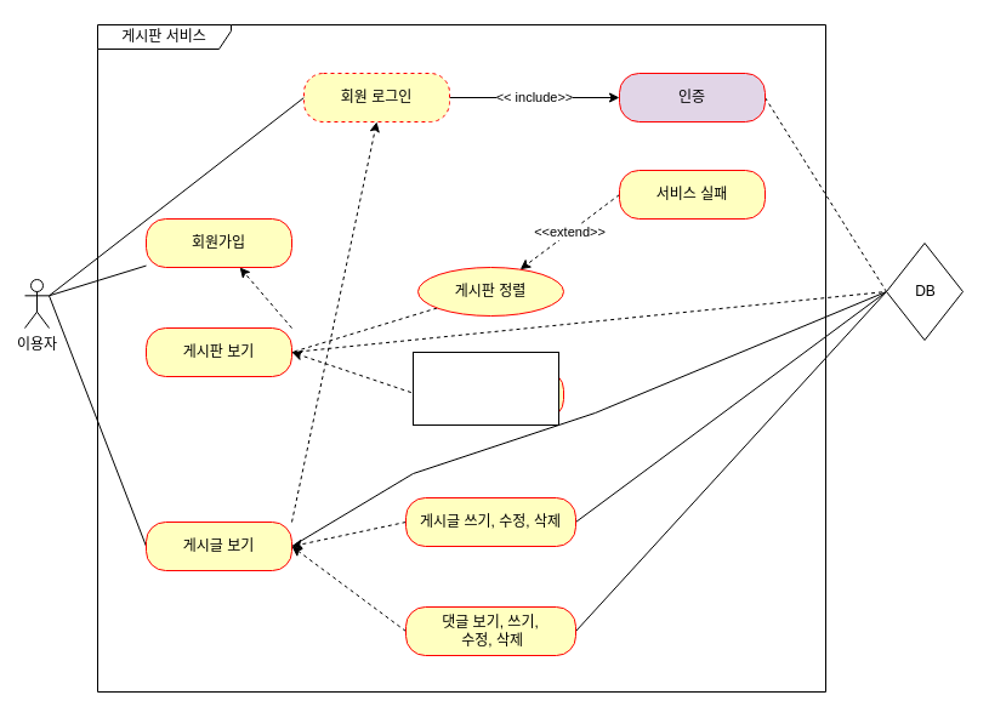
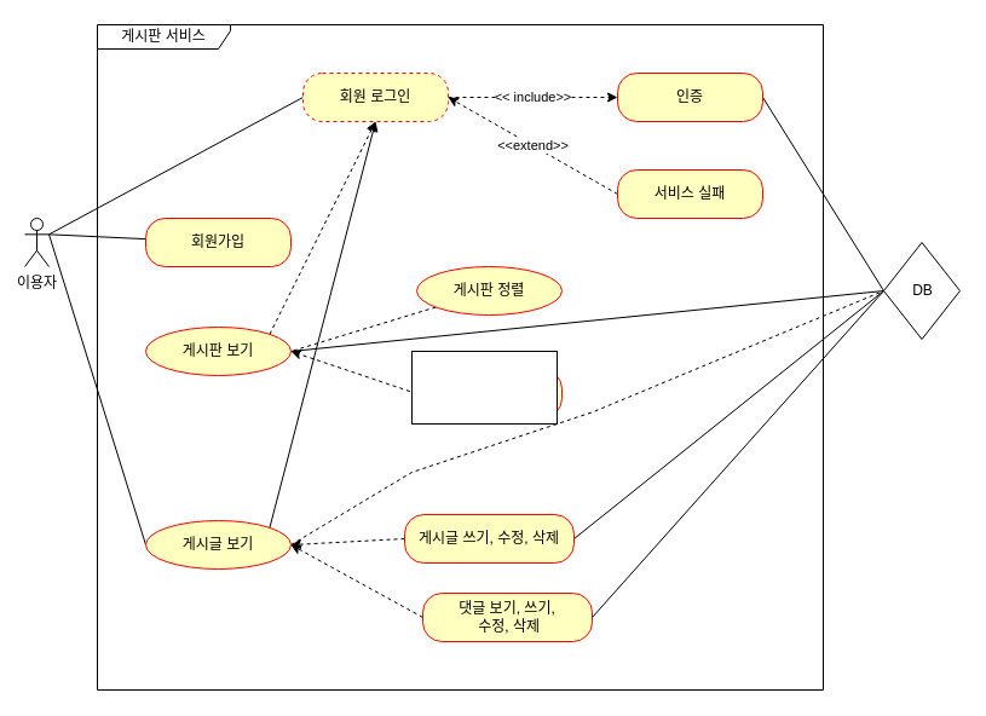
  <mxCell id="0" />
  <mxCell id="1" parent="0" />
- <mxCell id="2" value="이용자" style="shape=umlActor;verticalLabelPosition=bottom;verticalAlign=top;html=1;outlineConnect=0;" vertex="1" parent="1"><mxGeometry x="20" y="230" width="20" height="40" as="geometry" /></mxCell>
+ <mxCell id="2" value="이용자" style="shape=umlActor;verticalLabelPosition=bottom;verticalAlign=top;html=1;outlineConnect=0;" vertex="1" parent="1"><mxGeometry x="20" y="180" width="20" height="40" as="geometry" /></mxCell>
  <mxCell id="3" value="게시판 서비스" style="shape=umlFrame;whiteSpace=wrap;html=1;width=110;height=20;" vertex="1" parent="1"><mxGeometry x="80" y="20" width="600" height="550" as="geometry" /></mxCell>
  <mxCell id="4" style="rounded=0;orthogonalLoop=1;jettySize=auto;html=1;entryX=1;entryY=0.333;entryDx=0;entryDy=0;entryPerimeter=0;endArrow=none;endFill=0;" edge="1" parent="1" source="5" target="2"><mxGeometry relative="1" as="geometry" /></mxCell>
  <mxCell id="5" value="회원가입" style="rounded=1;whiteSpace=wrap;html=1;arcSize=40;fontColor=#000000;fillColor=#ffffc0;strokeColor=#ff0000;" vertex="1" parent="1"><mxGeometry x="120" y="180" width="120" height="40" as="geometry" /></mxCell>
- <mxCell id="6" style="edgeStyle=none;rounded=0;orthogonalLoop=1;jettySize=auto;html=1;exitX=1;exitY=0;exitDx=0;exitDy=0;dashed=1;endArrow=classic;endFill=1;" edge="1" parent="1" source="8" target="5"><mxGeometry relative="1" as="geometry" /></mxCell>
- <mxCell id="7" style="edgeStyle=none;rounded=0;orthogonalLoop=1;jettySize=auto;html=1;exitX=1;exitY=0.5;exitDx=0;exitDy=0;entryX=0;entryY=0.5;entryDx=0;entryDy=0;endArrow=none;endFill=0;dashed=1;" edge="1" parent="1" source="8" target="30"><mxGeometry relative="1" as="geometry" /></mxCell>
- <mxCell id="8" value="게시판 보기" style="rounded=1;whiteSpace=wrap;html=1;arcSize=40;fontColor=#000000;fillColor=#ffffc0;strokeColor=#ff0000;" vertex="1" parent="1"><mxGeometry x="120" y="270" width="120" height="40" as="geometry" /></mxCell>
+ <mxCell id="6" style="edgeStyle=none;rounded=0;orthogonalLoop=1;jettySize=auto;html=1;exitX=1;exitY=0;exitDx=0;exitDy=0;entryX=0.5;entryY=1;entryDx=0;entryDy=0;dashed=1;endArrow=classic;endFill=1;" edge="1" parent="1" source="8" target="15"><mxGeometry relative="1" as="geometry" /></mxCell>
+ <mxCell id="7" style="edgeStyle=none;rounded=0;orthogonalLoop=1;jettySize=auto;html=1;exitX=1;exitY=0.5;exitDx=0;exitDy=0;entryX=0;entryY=0.5;entryDx=0;entryDy=0;endArrow=none;endFill=0;" edge="1" parent="1" source="8" target="30"><mxGeometry relative="1" as="geometry" /></mxCell>
+ <mxCell id="8" value="게시판 보기" style="ellipse;whiteSpace=wrap;html=1;arcSize=40;fontColor=#000000;fillColor=#ffffc0;strokeColor=#ff0000;" vertex="1" parent="1"><mxGeometry x="120" y="270" width="120" height="40" as="geometry" /></mxCell>
  <mxCell id="9" style="edgeStyle=none;rounded=0;orthogonalLoop=1;jettySize=auto;html=1;entryX=1;entryY=0.333;entryDx=0;entryDy=0;entryPerimeter=0;endArrow=none;endFill=0;exitX=0;exitY=0.5;exitDx=0;exitDy=0;" edge="1" parent="1" source="12" target="2"><mxGeometry relative="1" as="geometry" /></mxCell>
- <mxCell id="10" style="edgeStyle=none;rounded=0;orthogonalLoop=1;jettySize=auto;html=1;exitX=1;exitY=0;exitDx=0;exitDy=0;entryX=0.5;entryY=1;entryDx=0;entryDy=0;dashed=1;endArrow=classic;endFill=1;" edge="1" parent="1" source="12" target="15"><mxGeometry relative="1" as="geometry" /></mxCell>
- <mxCell id="11" style="edgeStyle=none;rounded=0;orthogonalLoop=1;jettySize=auto;html=1;exitX=1;exitY=0.5;exitDx=0;exitDy=0;entryX=0;entryY=0.5;entryDx=0;entryDy=0;endArrow=none;endFill=0;" edge="1" parent="1" source="12" target="30"><mxGeometry relative="1" as="geometry"><Array as="points"><mxPoint x="340" y="390" /><mxPoint x="490" y="340" /></Array></mxGeometry></mxCell>
- <mxCell id="12" value="게시글 보기" style="rounded=1;whiteSpace=wrap;html=1;arcSize=40;fontColor=#000000;fillColor=#ffffc0;strokeColor=#ff0000;" vertex="1" parent="1"><mxGeometry x="120" y="430" width="120" height="40" as="geometry" /></mxCell>
+ <mxCell id="10" style="edgeStyle=none;rounded=0;orthogonalLoop=1;jettySize=auto;html=1;exitX=1;exitY=0;exitDx=0;exitDy=0;entryX=0.5;entryY=1;entryDx=0;entryDy=0;dashed=0;endArrow=classic;endFill=1;" edge="1" parent="1" source="12" target="15"><mxGeometry relative="1" as="geometry" /></mxCell>
+ <mxCell id="11" style="edgeStyle=none;rounded=0;orthogonalLoop=1;jettySize=auto;html=1;exitX=1;exitY=0.5;exitDx=0;exitDy=0;entryX=0;entryY=0.5;entryDx=0;entryDy=0;endArrow=none;endFill=0;dashed=1;" edge="1" parent="1" source="12" target="30"><mxGeometry relative="1" as="geometry"><Array as="points"><mxPoint x="340" y="390" /><mxPoint x="490" y="340" /></Array></mxGeometry></mxCell>
+ <mxCell id="12" value="게시글 보기" style="ellipse;whiteSpace=wrap;html=1;arcSize=40;fontColor=#000000;fillColor=#ffffc0;strokeColor=#ff0000;" vertex="1" parent="1"><mxGeometry x="120" y="430" width="120" height="40" as="geometry" /></mxCell>
  <mxCell id="13" style="edgeStyle=none;rounded=0;orthogonalLoop=1;jettySize=auto;html=1;entryX=1;entryY=0.333;entryDx=0;entryDy=0;entryPerimeter=0;endArrow=none;endFill=0;exitX=0;exitY=0.5;exitDx=0;exitDy=0;" edge="1" parent="1" source="15" target="2"><mxGeometry relative="1" as="geometry" /></mxCell>
- <mxCell id="14" value="&amp;lt;&amp;lt; include&amp;gt;&amp;gt;" style="edgeStyle=none;rounded=0;orthogonalLoop=1;jettySize=auto;html=1;endArrow=classic;endFill=1;dashed=0;" edge="1" parent="1" source="15" target="17"><mxGeometry relative="1" as="geometry"><Array as="points"><mxPoint x="460" y="80" /></Array></mxGeometry></mxCell>
+ <mxCell id="14" value="&amp;lt;&amp;lt; include&amp;gt;&amp;gt;" style="edgeStyle=none;rounded=0;orthogonalLoop=1;jettySize=auto;html=1;endArrow=classic;endFill=1;dashed=1;" edge="1" parent="1" source="15" target="17"><mxGeometry relative="1" as="geometry"><Array as="points"><mxPoint x="460" y="80" /></Array></mxGeometry></mxCell>
  <mxCell id="15" value="회원 로그인" style="rounded=1;whiteSpace=wrap;html=1;arcSize=40;fontColor=#000000;fillColor=#ffffc0;strokeColor=#ff0000;dashed=1;" vertex="1" parent="1"><mxGeometry x="250" y="60" width="120" height="40" as="geometry" /></mxCell>
- <mxCell id="16" style="edgeStyle=none;rounded=0;orthogonalLoop=1;jettySize=auto;html=1;exitX=1;exitY=0.5;exitDx=0;exitDy=0;entryX=0;entryY=0.5;entryDx=0;entryDy=0;endArrow=none;endFill=0;dashed=1;" edge="1" parent="1" source="17" target="30"><mxGeometry relative="1" as="geometry" /></mxCell>
- <mxCell id="17" value="인증" style="rounded=1;whiteSpace=wrap;html=1;arcSize=40;fontColor=#000000;fillColor=#e1d5e7;strokeColor=#ff0000;" vertex="1" parent="1"><mxGeometry x="510" y="60" width="120" height="40" as="geometry" /></mxCell>
- <mxCell id="18" value="&amp;lt;&amp;lt;extend&amp;gt;&amp;gt;" style="edgeStyle=none;rounded=0;orthogonalLoop=1;jettySize=auto;html=1;endArrow=classic;endFill=1;exitX=0;exitY=0.5;exitDx=0;exitDy=0;dashed=1;" edge="1" parent="1" source="19" target="21"><mxGeometry relative="1" as="geometry" /></mxCell>
+ <mxCell id="16" style="edgeStyle=none;rounded=0;orthogonalLoop=1;jettySize=auto;html=1;exitX=1;exitY=0.5;exitDx=0;exitDy=0;entryX=0;entryY=0.5;entryDx=0;entryDy=0;endArrow=none;endFill=0;" edge="1" parent="1" source="17" target="30"><mxGeometry relative="1" as="geometry" /></mxCell>
+ <mxCell id="17" value="인증" style="rounded=1;whiteSpace=wrap;html=1;arcSize=40;fontColor=#000000;fillColor=#ffffc0;strokeColor=#ff0000;" vertex="1" parent="1"><mxGeometry x="510" y="60" width="120" height="40" as="geometry" /></mxCell>
+ <mxCell id="18" value="&amp;lt;&amp;lt;extend&amp;gt;&amp;gt;" style="edgeStyle=none;rounded=0;orthogonalLoop=1;jettySize=auto;html=1;entryX=1;entryY=0.5;entryDx=0;entryDy=0;endArrow=classic;endFill=1;exitX=0;exitY=0.5;exitDx=0;exitDy=0;dashed=1;" edge="1" parent="1" source="19" target="15"><mxGeometry relative="1" as="geometry" /></mxCell>
  <mxCell id="19" value="서비스 실패" style="rounded=1;whiteSpace=wrap;html=1;arcSize=40;fontColor=#000000;fillColor=#ffffc0;strokeColor=#ff0000;" vertex="1" parent="1"><mxGeometry x="510" y="140" width="120" height="40" as="geometry" /></mxCell>
  <mxCell id="20" style="edgeStyle=none;rounded=0;orthogonalLoop=1;jettySize=auto;html=1;entryX=1;entryY=0.5;entryDx=0;entryDy=0;dashed=1;endArrow=none;endFill=1;" edge="1" parent="1" source="21" target="8"><mxGeometry relative="1" as="geometry" /></mxCell>
  <mxCell id="21" value="게시판 정렬" style="ellipse;whiteSpace=wrap;html=1;arcSize=40;fontColor=#000000;fillColor=#ffffc0;strokeColor=#ff0000;" vertex="1" parent="1"><mxGeometry x="344" y="220" width="120" height="40" as="geometry" /></mxCell>
  <mxCell id="22" style="edgeStyle=none;rounded=0;orthogonalLoop=1;jettySize=auto;html=1;exitX=0;exitY=0.5;exitDx=0;exitDy=0;entryX=1;entryY=0.5;entryDx=0;entryDy=0;dashed=1;endArrow=classic;endFill=1;" edge="1" parent="1" source="23" target="8"><mxGeometry relative="1" as="geometry" /></mxCell>
  <mxCell id="23" value="게시판 검색" style="rounded=1;whiteSpace=wrap;html=1;arcSize=40;fontColor=#000000;fillColor=#ffffc0;strokeColor=#ff0000;" vertex="1" parent="1"><mxGeometry x="344" y="305" width="120" height="40" as="geometry" /></mxCell>
  <mxCell id="24" style="edgeStyle=none;rounded=0;orthogonalLoop=1;jettySize=auto;html=1;exitX=0;exitY=0.5;exitDx=0;exitDy=0;entryX=1;entryY=0.5;entryDx=0;entryDy=0;dashed=1;endArrow=classic;endFill=1;" edge="1" parent="1" source="26" target="12"><mxGeometry relative="1" as="geometry" /></mxCell>
  <mxCell id="25" style="edgeStyle=none;rounded=0;orthogonalLoop=1;jettySize=auto;html=1;exitX=1;exitY=0.5;exitDx=0;exitDy=0;entryX=0;entryY=0.5;entryDx=0;entryDy=0;endArrow=none;endFill=0;" edge="1" parent="1" source="26" target="30"><mxGeometry relative="1" as="geometry" /></mxCell>
- <mxCell id="26" value="게시글 쓰기, 수정, 삭제" style="rounded=1;whiteSpace=wrap;html=1;arcSize=40;fontColor=#000000;fillColor=#ffffc0;strokeColor=#ff0000;" vertex="1" parent="1"><mxGeometry x="334" y="410" width="140" height="40" as="geometry" /></mxCell>
+ <mxCell id="26" value="게시글 쓰기, 수정, 삭제" style="rounded=1;whiteSpace=wrap;html=1;arcSize=40;fontColor=#000000;fillColor=#ffffc0;strokeColor=#ff0000;" vertex="1" parent="1"><mxGeometry x="334" y="425" width="140" height="40" as="geometry" /></mxCell>
  <mxCell id="27" style="edgeStyle=none;rounded=0;orthogonalLoop=1;jettySize=auto;html=1;exitX=0;exitY=0.5;exitDx=0;exitDy=0;dashed=1;endArrow=classic;endFill=1;entryX=1;entryY=0.5;entryDx=0;entryDy=0;" edge="1" parent="1" source="29" target="12"><mxGeometry relative="1" as="geometry"><mxPoint x="266.857" y="470" as="targetPoint" /></mxGeometry></mxCell>
  <mxCell id="28" style="edgeStyle=none;rounded=0;orthogonalLoop=1;jettySize=auto;html=1;exitX=1;exitY=0.5;exitDx=0;exitDy=0;entryX=0;entryY=0.5;entryDx=0;entryDy=0;endArrow=none;endFill=0;" edge="1" parent="1" source="29" target="30"><mxGeometry relative="1" as="geometry" /></mxCell>
- <mxCell id="29" value="댓글 보기, 쓰기,&lt;br&gt;&amp;nbsp;수정, 삭제" style="rounded=1;whiteSpace=wrap;html=1;arcSize=40;fontColor=#000000;fillColor=#ffffc0;strokeColor=#ff0000;" vertex="1" parent="1"><mxGeometry x="334" y="500" width="140" height="40" as="geometry" /></mxCell>
+ <mxCell id="29" value="댓글 보기, 쓰기,&lt;br&gt;&amp;nbsp;수정, 삭제" style="rounded=1;whiteSpace=wrap;html=1;arcSize=40;fontColor=#000000;fillColor=#ffffc0;strokeColor=#ff0000;" vertex="1" parent="1"><mxGeometry x="349" y="490" width="140" height="40" as="geometry" /></mxCell>
  <mxCell id="30" value="DB" style="rhombus;html=1;dropTarget=0;" vertex="1" parent="1"><mxGeometry x="730" y="200" width="63" height="80" as="geometry" /></mxCell>
  <mxCell id="31" value="" style="whiteSpace=wrap;html=1;" vertex="1" parent="1"><mxGeometry x="340" y="290" width="120" height="60" as="geometry" /></mxCell>
